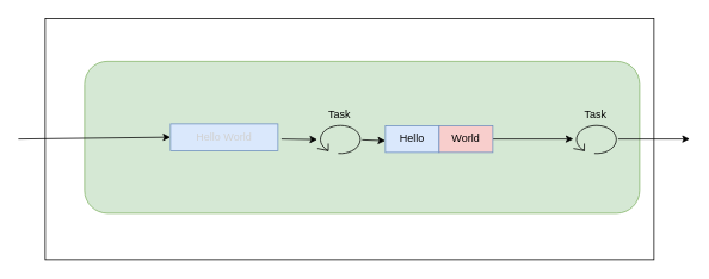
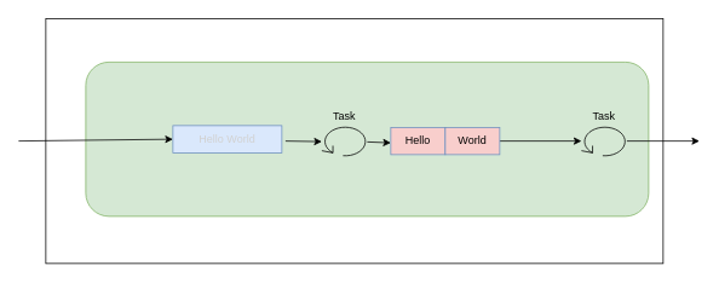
  <mxCell id="0" />
  <mxCell id="1" parent="0" />
  <mxCell id="2" value="" style="rounded=0;whiteSpace=wrap;html=1;" vertex="1" parent="1"><mxGeometry x="50" y="20" width="680" height="270" as="geometry" /></mxCell>
  <mxCell id="3" value="" style="rounded=1;whiteSpace=wrap;html=1;fillColor=#d5e8d4;strokeColor=#82b366;" vertex="1" parent="1"><mxGeometry x="94" y="68" width="620" height="170" as="geometry" /></mxCell>
  <mxCell id="4" value="" style="endArrow=classic;html=1;exitX=1;exitY=0.5;exitDx=0;exitDy=0;" edge="1" parent="1"><mxGeometry width="50" height="50" relative="1" as="geometry"><mxPoint x="314" y="155" as="sourcePoint" /><mxPoint x="354" y="155.667" as="targetPoint" /></mxGeometry></mxCell>
  <mxCell id="5" value="" style="shape=mxgraph.bpmn.loop;html=1;outlineConnect=0;" vertex="1" parent="1"><mxGeometry x="354" y="138" width="50" height="34" as="geometry" /></mxCell>
  <mxCell id="6" value="Task" style="text;html=1;strokeColor=none;fillColor=none;align=center;verticalAlign=middle;whiteSpace=wrap;rounded=0;" vertex="1" parent="1"><mxGeometry x="359" y="118" width="40" height="20" as="geometry" /></mxCell>
  <mxCell id="7" value="" style="shape=mxgraph.bpmn.loop;html=1;outlineConnect=0;" vertex="1" parent="1"><mxGeometry x="640" y="138" width="50" height="34" as="geometry" /></mxCell>
  <mxCell id="8" value="Task" style="text;html=1;strokeColor=none;fillColor=none;align=center;verticalAlign=middle;whiteSpace=wrap;rounded=0;" vertex="1" parent="1"><mxGeometry x="645" y="118" width="40" height="20" as="geometry" /></mxCell>
  <mxCell id="9" value="" style="endArrow=classic;html=1;" edge="1" parent="1" source="5"><mxGeometry width="50" height="50" relative="1" as="geometry"><mxPoint x="380" y="340" as="sourcePoint" /><mxPoint x="430" y="157" as="targetPoint" /></mxGeometry></mxCell>
  <mxCell id="10" value="" style="endArrow=classic;html=1;exitX=1;exitY=0.5;exitDx=0;exitDy=0;" edge="1" parent="1" source="15" target="7"><mxGeometry width="50" height="50" relative="1" as="geometry"><mxPoint x="610" y="157" as="sourcePoint" /><mxPoint x="430" y="290" as="targetPoint" /></mxGeometry></mxCell>
  <mxCell id="11" value="" style="endArrow=classic;html=1;" edge="1" parent="1" source="7"><mxGeometry width="50" height="50" relative="1" as="geometry"><mxPoint x="380" y="340" as="sourcePoint" /><mxPoint x="770" y="155" as="targetPoint" /></mxGeometry></mxCell>
  <mxCell id="12" value="" style="endArrow=classic;html=1;entryX=0;entryY=0.5;entryDx=0;entryDy=0;" edge="1" parent="1" target="13"><mxGeometry width="50" height="50" relative="1" as="geometry"><mxPoint x="20" y="155" as="sourcePoint" /><mxPoint x="134" y="155" as="targetPoint" /></mxGeometry></mxCell>
  <mxCell id="13" value="&lt;font color=&quot;#d1d1d1&quot;&gt;Hello World&lt;/font&gt;" style="rounded=0;whiteSpace=wrap;html=1;strokeColor=#6c8ebf;fillColor=#dae8fc;" vertex="1" parent="1"><mxGeometry x="190" y="138" width="120" height="30" as="geometry" /></mxCell>
- <mxCell id="14" value="Hello" style="rounded=0;whiteSpace=wrap;html=1;fillColor=#dae8fc;strokeColor=#6c8ebf;" vertex="1" parent="1"><mxGeometry x="430" y="140" width="60" height="30" as="geometry" /></mxCell>
+ <mxCell id="14" value="Hello" style="rounded=0;whiteSpace=wrap;html=1;fillColor=#f8cecc;strokeColor=#6c8ebf;" vertex="1" parent="1"><mxGeometry x="430" y="140" width="60" height="30" as="geometry" /></mxCell>
  <mxCell id="15" value="World" style="rounded=0;whiteSpace=wrap;html=1;fillColor=#f8cecc;strokeColor=#6c8ebf;" vertex="1" parent="1"><mxGeometry x="490" y="140" width="60" height="30" as="geometry" /></mxCell>
